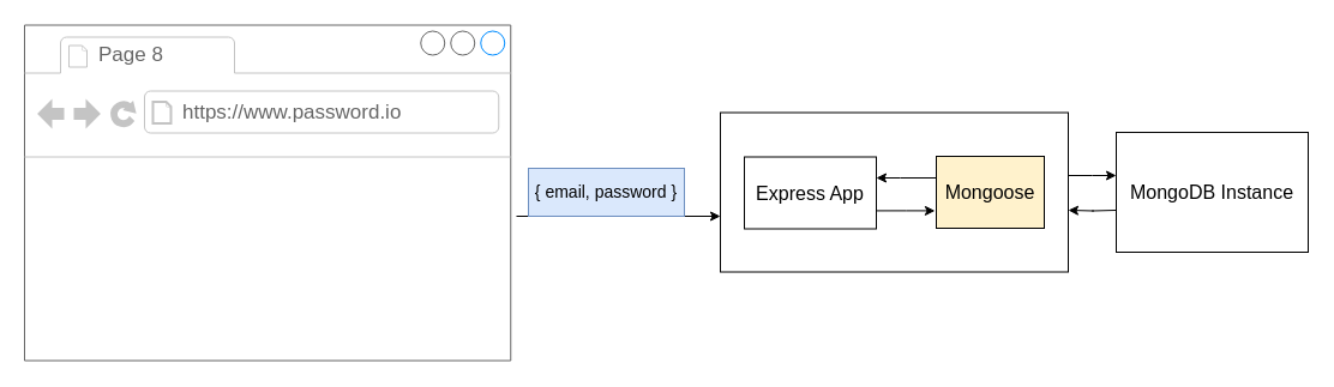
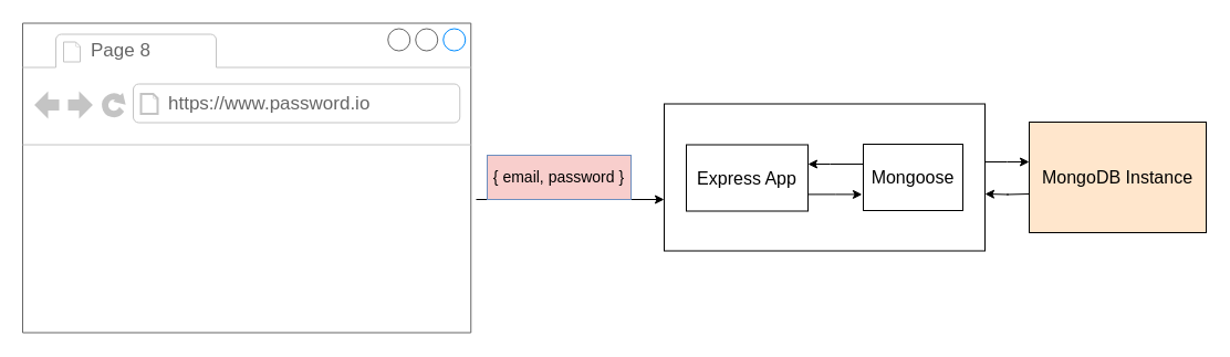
  <mxCell id="0" />
  <mxCell id="1" parent="0" />
  <mxCell id="2" value="" style="strokeWidth=1;shadow=0;dashed=0;align=center;html=1;shape=mxgraph.mockup.containers.browserWindow;rSize=0;strokeColor=#666666;strokeColor2=#008cff;strokeColor3=#c4c4c4;mainText=,;recursiveResize=0;" vertex="1" parent="1"><mxGeometry x="20" y="20.5" width="405.26" height="280" as="geometry" /></mxCell>
  <mxCell id="3" value="Page 8" style="strokeWidth=1;shadow=0;dashed=0;align=center;html=1;shape=mxgraph.mockup.containers.anchor;fontSize=17;fontColor=#666666;align=left;" vertex="1" parent="2"><mxGeometry x="60" y="12" width="110" height="26" as="geometry" /></mxCell>
  <mxCell id="4" value="https://www.password.io" style="strokeWidth=1;shadow=0;dashed=0;align=center;html=1;shape=mxgraph.mockup.containers.anchor;rSize=0;fontSize=17;fontColor=#666666;align=left;" vertex="1" parent="2"><mxGeometry x="130" y="60" width="250" height="26" as="geometry" /></mxCell>
  <mxCell id="5" value="" style="endArrow=classic;html=1;" edge="1" parent="1"><mxGeometry width="50" height="50" relative="1" as="geometry"><mxPoint x="430" y="180" as="sourcePoint" /><mxPoint x="600" y="180" as="targetPoint" /></mxGeometry></mxCell>
- <mxCell id="6" value="&lt;font style=&quot;font-size: 14px&quot;&gt;{ email, password }&lt;/font&gt;" style="rounded=0;whiteSpace=wrap;html=1;fillColor=#dae8fc;strokeColor=#6c8ebf;" vertex="1" parent="1"><mxGeometry x="440" y="140" width="130" height="40" as="geometry" /></mxCell>
+ <mxCell id="6" value="&lt;font style=&quot;font-size: 14px&quot;&gt;{ email, password }&lt;/font&gt;" style="rounded=0;whiteSpace=wrap;html=1;fillColor=#f8cecc;strokeColor=#6c8ebf;" vertex="1" parent="1"><mxGeometry x="440" y="140" width="130" height="40" as="geometry" /></mxCell>
  <mxCell id="7" value="" style="edgeStyle=orthogonalEdgeStyle;rounded=0;orthogonalLoop=1;jettySize=auto;html=1;" edge="1" parent="1"><mxGeometry relative="1" as="geometry"><mxPoint x="890" y="146" as="sourcePoint" /><mxPoint x="930" y="146" as="targetPoint" /><Array as="points"><mxPoint x="910" y="146" /><mxPoint x="910" y="146" /></Array></mxGeometry></mxCell>
  <mxCell id="8" value="" style="rounded=0;whiteSpace=wrap;html=1;" vertex="1" parent="1"><mxGeometry x="600" y="93.5" width="290" height="133" as="geometry" /></mxCell>
  <mxCell id="9" value="&lt;font style=&quot;font-size: 16px&quot;&gt;Express App&lt;/font&gt;" style="rounded=0;whiteSpace=wrap;html=1;" vertex="1" parent="1"><mxGeometry x="620" y="130.5" width="110" height="60" as="geometry" /></mxCell>
  <mxCell id="10" value="" style="edgeStyle=orthogonalEdgeStyle;rounded=0;orthogonalLoop=1;jettySize=auto;html=1;" edge="1" parent="1"><mxGeometry relative="1" as="geometry"><mxPoint x="780" y="148" as="sourcePoint" /><mxPoint x="730" y="148" as="targetPoint" /><Array as="points"><mxPoint x="750" y="148" /><mxPoint x="750" y="148" /></Array></mxGeometry></mxCell>
- <mxCell id="11" value="&lt;font style=&quot;font-size: 16px&quot;&gt;Mongoose&lt;/font&gt;" style="rounded=0;whiteSpace=wrap;html=1;fillColor=#fff2cc;" vertex="1" parent="1"><mxGeometry x="780" y="130" width="90" height="60" as="geometry" /></mxCell>
+ <mxCell id="11" value="&lt;font style=&quot;font-size: 16px&quot;&gt;Mongoose&lt;/font&gt;" style="rounded=0;whiteSpace=wrap;html=1;" vertex="1" parent="1"><mxGeometry x="780" y="130" width="90" height="60" as="geometry" /></mxCell>
  <mxCell id="12" value="" style="edgeStyle=orthogonalEdgeStyle;rounded=0;orthogonalLoop=1;jettySize=auto;html=1;" edge="1" parent="1"><mxGeometry relative="1" as="geometry"><mxPoint x="930" y="175" as="sourcePoint" /><mxPoint x="890" y="175" as="targetPoint" /></mxGeometry></mxCell>
- <mxCell id="13" value="&lt;font style=&quot;font-size: 16px&quot;&gt;MongoDB Instance&lt;/font&gt;" style="rounded=0;whiteSpace=wrap;html=1;" vertex="1" parent="1"><mxGeometry x="930" y="110" width="160" height="100" as="geometry" /></mxCell>
+ <mxCell id="13" value="&lt;font style=&quot;font-size: 16px&quot;&gt;MongoDB Instance&lt;/font&gt;" style="rounded=0;whiteSpace=wrap;html=1;fillColor=#ffe6cc;" vertex="1" parent="1"><mxGeometry x="930" y="110" width="160" height="100" as="geometry" /></mxCell>
  <mxCell id="14" value="" style="edgeStyle=orthogonalEdgeStyle;rounded=0;orthogonalLoop=1;jettySize=auto;html=1;entryX=-0.012;entryY=0.507;entryDx=0;entryDy=0;entryPerimeter=0;" edge="1" parent="1"><mxGeometry relative="1" as="geometry"><mxPoint x="730" y="175.414" as="sourcePoint" /><mxPoint x="778.92" y="175.42" as="targetPoint" /><Array as="points"><mxPoint x="755" y="176" /></Array></mxGeometry></mxCell>
